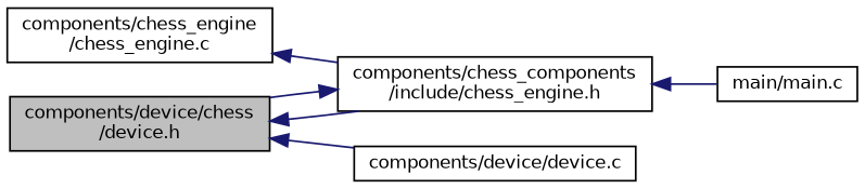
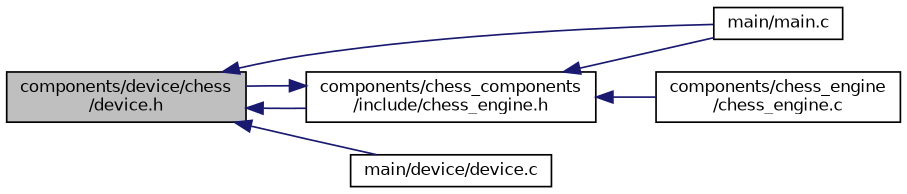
  digraph {
    rankdir=LR
    node [color=black fillcolor=white fontname=Helvetica fontsize=10 shape=record style=filled]
    edge [color=midnightblue dir=back fontname=Helvetica fontsize=10 labelfontname=Helvetica labelfontsize=10 style=solid]
    n1 [fillcolor=grey75 fontcolor=black height=0.2 label="components/device/chess\l/device.h" width=0.4]
    n2 [height=0.2 label="components/chess_components\l/include/chess_engine.h" width=0.4]
    n3 [height=0.2 label="main/main.c" width=0.4]
-   n4 [height=0.2 label="components/device/device.c" width=0.4]
+   n4 [height=0.2 label="main/device/device.c" width=0.4]
    n5 [height=0.2 label="components/chess_engine\l/chess_engine.c" width=0.4]
    n1 -> n2
+   n1 -> n3
    n1 -> n4
    n2 -> n1
    n2 -> n3
-   n5 -> n2
+   n2 -> n5
  }
